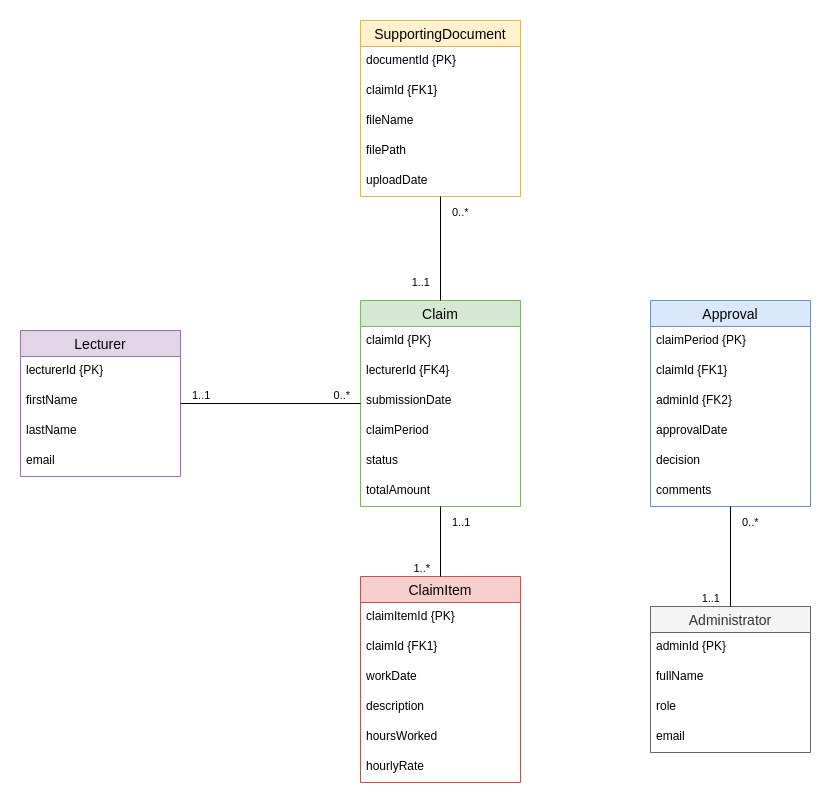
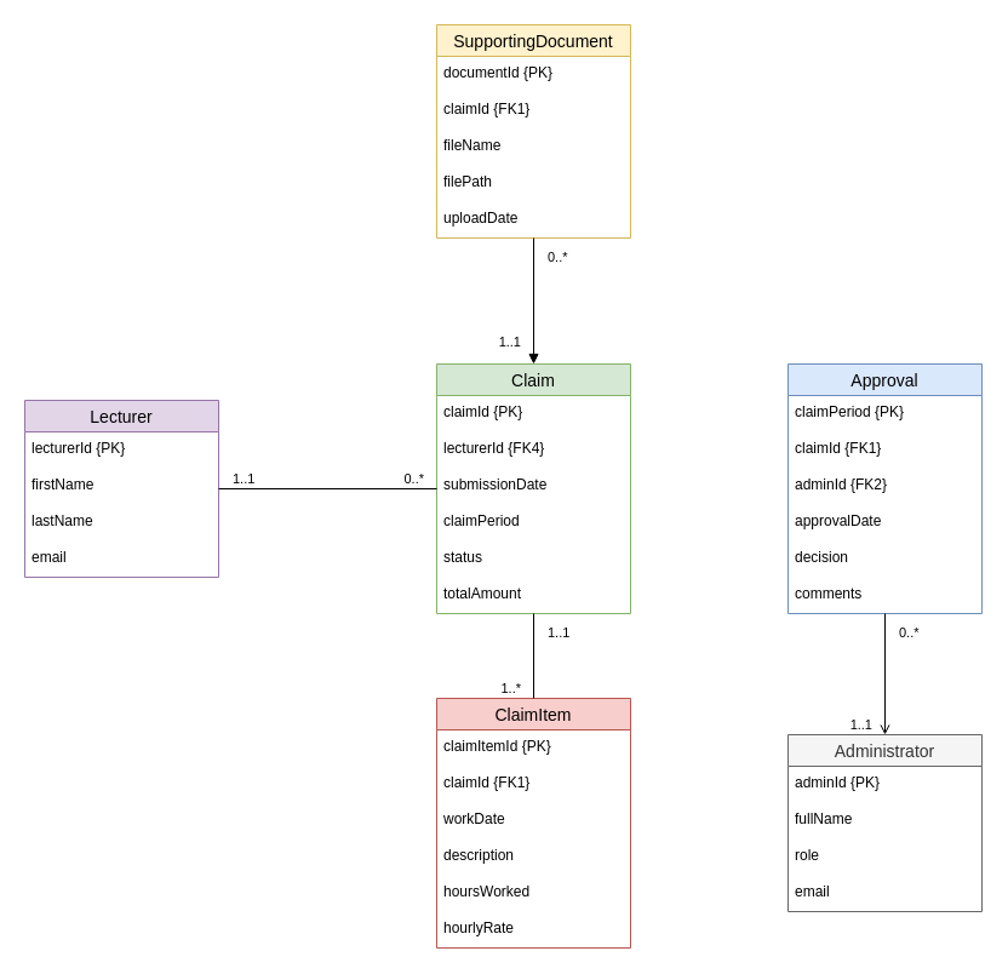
  <mxCell id="0" />
  <mxCell id="1" parent="0" />
  <mxCell id="2" value="Lecturer" style="swimlane;fontStyle=0;childLayout=stackLayout;horizontal=1;startSize=26;horizontalStack=0;resizeParent=1;resizeParentMax=0;resizeLast=0;collapsible=1;marginBottom=0;align=center;fontSize=14;fillColor=#e1d5e7;strokeColor=#9673a6;" vertex="1" parent="1"><mxGeometry x="20" y="330" width="160" height="146" as="geometry" /></mxCell>
  <mxCell id="3" value="lecturerId {PK}" style="text;strokeColor=none;fillColor=none;spacingLeft=4;spacingRight=4;overflow=hidden;rotatable=0;points=[[0,0.5],[1,0.5]];portConstraint=eastwest;fontSize=12;whiteSpace=wrap;html=1;" vertex="1" parent="2"><mxGeometry y="26" width="160" height="30" as="geometry" /></mxCell>
  <mxCell id="4" value="firstName&amp;nbsp;" style="text;strokeColor=none;fillColor=none;spacingLeft=4;spacingRight=4;overflow=hidden;rotatable=0;points=[[0,0.5],[1,0.5]];portConstraint=eastwest;fontSize=12;whiteSpace=wrap;html=1;" vertex="1" parent="2"><mxGeometry y="56" width="160" height="30" as="geometry" /></mxCell>
  <mxCell id="5" value="lastName" style="text;strokeColor=none;fillColor=none;spacingLeft=4;spacingRight=4;overflow=hidden;rotatable=0;points=[[0,0.5],[1,0.5]];portConstraint=eastwest;fontSize=12;whiteSpace=wrap;html=1;" vertex="1" parent="2"><mxGeometry y="86" width="160" height="30" as="geometry" /></mxCell>
  <mxCell id="6" value="email" style="text;strokeColor=none;fillColor=none;spacingLeft=4;spacingRight=4;overflow=hidden;rotatable=0;points=[[0,0.5],[1,0.5]];portConstraint=eastwest;fontSize=12;whiteSpace=wrap;html=1;" vertex="1" parent="2"><mxGeometry y="116" width="160" height="30" as="geometry" /></mxCell>
  <mxCell id="7" value="Claim" style="swimlane;fontStyle=0;childLayout=stackLayout;horizontal=1;startSize=26;horizontalStack=0;resizeParent=1;resizeParentMax=0;resizeLast=0;collapsible=1;marginBottom=0;align=center;fontSize=14;fillColor=#d5e8d4;strokeColor=#82b366;" vertex="1" parent="1"><mxGeometry x="360" y="300" width="160" height="206" as="geometry" /></mxCell>
  <mxCell id="8" value="claimId {PK}" style="text;strokeColor=none;fillColor=none;spacingLeft=4;spacingRight=4;overflow=hidden;rotatable=0;points=[[0,0.5],[1,0.5]];portConstraint=eastwest;fontSize=12;whiteSpace=wrap;html=1;" vertex="1" parent="7"><mxGeometry y="26" width="160" height="30" as="geometry" /></mxCell>
  <mxCell id="9" value="lecturerId {FK4}" style="text;strokeColor=none;fillColor=none;spacingLeft=4;spacingRight=4;overflow=hidden;rotatable=0;points=[[0,0.5],[1,0.5]];portConstraint=eastwest;fontSize=12;whiteSpace=wrap;html=1;" vertex="1" parent="7"><mxGeometry y="56" width="160" height="30" as="geometry" /></mxCell>
  <mxCell id="10" value="submissionDate" style="text;strokeColor=none;fillColor=none;spacingLeft=4;spacingRight=4;overflow=hidden;rotatable=0;points=[[0,0.5],[1,0.5]];portConstraint=eastwest;fontSize=12;whiteSpace=wrap;html=1;" vertex="1" parent="7"><mxGeometry y="86" width="160" height="30" as="geometry" /></mxCell>
  <mxCell id="11" value="claimPeriod" style="text;strokeColor=none;fillColor=none;spacingLeft=4;spacingRight=4;overflow=hidden;rotatable=0;points=[[0,0.5],[1,0.5]];portConstraint=eastwest;fontSize=12;whiteSpace=wrap;html=1;" vertex="1" parent="7"><mxGeometry y="116" width="160" height="30" as="geometry" /></mxCell>
  <mxCell id="12" value="status" style="text;strokeColor=none;fillColor=none;spacingLeft=4;spacingRight=4;overflow=hidden;rotatable=0;points=[[0,0.5],[1,0.5]];portConstraint=eastwest;fontSize=12;whiteSpace=wrap;html=1;" vertex="1" parent="7"><mxGeometry y="146" width="160" height="30" as="geometry" /></mxCell>
  <mxCell id="13" value="totalAmount" style="text;strokeColor=none;fillColor=none;spacingLeft=4;spacingRight=4;overflow=hidden;rotatable=0;points=[[0,0.5],[1,0.5]];portConstraint=eastwest;fontSize=12;whiteSpace=wrap;html=1;" vertex="1" parent="7"><mxGeometry y="176" width="160" height="30" as="geometry" /></mxCell>
  <mxCell id="14" value="SupportingDocument" style="swimlane;fontStyle=0;childLayout=stackLayout;horizontal=1;startSize=26;horizontalStack=0;resizeParent=1;resizeParentMax=0;resizeLast=0;collapsible=1;marginBottom=0;align=center;fontSize=14;fillColor=#fff2cc;strokeColor=#d6b656;" vertex="1" parent="1"><mxGeometry x="360" y="20" width="160" height="176" as="geometry" /></mxCell>
  <mxCell id="15" value="documentId {PK}" style="text;strokeColor=none;fillColor=none;spacingLeft=4;spacingRight=4;overflow=hidden;rotatable=0;points=[[0,0.5],[1,0.5]];portConstraint=eastwest;fontSize=12;whiteSpace=wrap;html=1;" vertex="1" parent="14"><mxGeometry y="26" width="160" height="30" as="geometry" /></mxCell>
  <mxCell id="16" value="claimId {FK1}" style="text;strokeColor=none;fillColor=none;spacingLeft=4;spacingRight=4;overflow=hidden;rotatable=0;points=[[0,0.5],[1,0.5]];portConstraint=eastwest;fontSize=12;whiteSpace=wrap;html=1;" vertex="1" parent="14"><mxGeometry y="56" width="160" height="30" as="geometry" /></mxCell>
  <mxCell id="17" value="fileName" style="text;strokeColor=none;fillColor=none;spacingLeft=4;spacingRight=4;overflow=hidden;rotatable=0;points=[[0,0.5],[1,0.5]];portConstraint=eastwest;fontSize=12;whiteSpace=wrap;html=1;" vertex="1" parent="14"><mxGeometry y="86" width="160" height="30" as="geometry" /></mxCell>
  <mxCell id="18" value="filePath" style="text;strokeColor=none;fillColor=none;spacingLeft=4;spacingRight=4;overflow=hidden;rotatable=0;points=[[0,0.5],[1,0.5]];portConstraint=eastwest;fontSize=12;whiteSpace=wrap;html=1;" vertex="1" parent="14"><mxGeometry y="116" width="160" height="30" as="geometry" /></mxCell>
  <mxCell id="19" value="uploadDate" style="text;strokeColor=none;fillColor=none;spacingLeft=4;spacingRight=4;overflow=hidden;rotatable=0;points=[[0,0.5],[1,0.5]];portConstraint=eastwest;fontSize=12;whiteSpace=wrap;html=1;" vertex="1" parent="14"><mxGeometry y="146" width="160" height="30" as="geometry" /></mxCell>
  <mxCell id="20" value="ClaimItem" style="swimlane;fontStyle=0;childLayout=stackLayout;horizontal=1;startSize=26;horizontalStack=0;resizeParent=1;resizeParentMax=0;resizeLast=0;collapsible=1;marginBottom=0;align=center;fontSize=14;fillColor=#f8cecc;strokeColor=#b85450;" vertex="1" parent="1"><mxGeometry x="360" y="576" width="160" height="206" as="geometry" /></mxCell>
  <mxCell id="21" value="claimItemId {PK}" style="text;strokeColor=none;fillColor=none;spacingLeft=4;spacingRight=4;overflow=hidden;rotatable=0;points=[[0,0.5],[1,0.5]];portConstraint=eastwest;fontSize=12;whiteSpace=wrap;html=1;" vertex="1" parent="20"><mxGeometry y="26" width="160" height="30" as="geometry" /></mxCell>
  <mxCell id="22" value="claimId {FK1}" style="text;strokeColor=none;fillColor=none;spacingLeft=4;spacingRight=4;overflow=hidden;rotatable=0;points=[[0,0.5],[1,0.5]];portConstraint=eastwest;fontSize=12;whiteSpace=wrap;html=1;" vertex="1" parent="20"><mxGeometry y="56" width="160" height="30" as="geometry" /></mxCell>
  <mxCell id="23" value="workDate" style="text;strokeColor=none;fillColor=none;spacingLeft=4;spacingRight=4;overflow=hidden;rotatable=0;points=[[0,0.5],[1,0.5]];portConstraint=eastwest;fontSize=12;whiteSpace=wrap;html=1;" vertex="1" parent="20"><mxGeometry y="86" width="160" height="30" as="geometry" /></mxCell>
  <mxCell id="24" value="description" style="text;strokeColor=none;fillColor=none;spacingLeft=4;spacingRight=4;overflow=hidden;rotatable=0;points=[[0,0.5],[1,0.5]];portConstraint=eastwest;fontSize=12;whiteSpace=wrap;html=1;" vertex="1" parent="20"><mxGeometry y="116" width="160" height="30" as="geometry" /></mxCell>
  <mxCell id="25" value="hoursWorked" style="text;strokeColor=none;fillColor=none;spacingLeft=4;spacingRight=4;overflow=hidden;rotatable=0;points=[[0,0.5],[1,0.5]];portConstraint=eastwest;fontSize=12;whiteSpace=wrap;html=1;" vertex="1" parent="20"><mxGeometry y="146" width="160" height="30" as="geometry" /></mxCell>
  <mxCell id="26" value="hourlyRate" style="text;strokeColor=none;fillColor=none;spacingLeft=4;spacingRight=4;overflow=hidden;rotatable=0;points=[[0,0.5],[1,0.5]];portConstraint=eastwest;fontSize=12;whiteSpace=wrap;html=1;" vertex="1" parent="20"><mxGeometry y="176" width="160" height="30" as="geometry" /></mxCell>
  <mxCell id="27" value="Approval" style="swimlane;fontStyle=0;childLayout=stackLayout;horizontal=1;startSize=26;horizontalStack=0;resizeParent=1;resizeParentMax=0;resizeLast=0;collapsible=1;marginBottom=0;align=center;fontSize=14;fillColor=#dae8fc;strokeColor=#6c8ebf;" vertex="1" parent="1"><mxGeometry x="650" y="300" width="160" height="206" as="geometry" /></mxCell>
  <mxCell id="28" value="claimPeriod {PK}" style="text;strokeColor=none;fillColor=none;spacingLeft=4;spacingRight=4;overflow=hidden;rotatable=0;points=[[0,0.5],[1,0.5]];portConstraint=eastwest;fontSize=12;whiteSpace=wrap;html=1;" vertex="1" parent="27"><mxGeometry y="26" width="160" height="30" as="geometry" /></mxCell>
  <mxCell id="29" value="claimId {FK1}" style="text;strokeColor=none;fillColor=none;spacingLeft=4;spacingRight=4;overflow=hidden;rotatable=0;points=[[0,0.5],[1,0.5]];portConstraint=eastwest;fontSize=12;whiteSpace=wrap;html=1;" vertex="1" parent="27"><mxGeometry y="56" width="160" height="30" as="geometry" /></mxCell>
  <mxCell id="30" value="adminId {FK2}" style="text;strokeColor=none;fillColor=none;spacingLeft=4;spacingRight=4;overflow=hidden;rotatable=0;points=[[0,0.5],[1,0.5]];portConstraint=eastwest;fontSize=12;whiteSpace=wrap;html=1;" vertex="1" parent="27"><mxGeometry y="86" width="160" height="30" as="geometry" /></mxCell>
  <mxCell id="31" value="approvalDate" style="text;strokeColor=none;fillColor=none;spacingLeft=4;spacingRight=4;overflow=hidden;rotatable=0;points=[[0,0.5],[1,0.5]];portConstraint=eastwest;fontSize=12;whiteSpace=wrap;html=1;" vertex="1" parent="27"><mxGeometry y="116" width="160" height="30" as="geometry" /></mxCell>
  <mxCell id="32" value="decision" style="text;strokeColor=none;fillColor=none;spacingLeft=4;spacingRight=4;overflow=hidden;rotatable=0;points=[[0,0.5],[1,0.5]];portConstraint=eastwest;fontSize=12;whiteSpace=wrap;html=1;" vertex="1" parent="27"><mxGeometry y="146" width="160" height="30" as="geometry" /></mxCell>
  <mxCell id="33" value="comments" style="text;strokeColor=none;fillColor=none;spacingLeft=4;spacingRight=4;overflow=hidden;rotatable=0;points=[[0,0.5],[1,0.5]];portConstraint=eastwest;fontSize=12;whiteSpace=wrap;html=1;" vertex="1" parent="27"><mxGeometry y="176" width="160" height="30" as="geometry" /></mxCell>
  <mxCell id="34" value="Administrator" style="swimlane;fontStyle=0;childLayout=stackLayout;horizontal=1;startSize=26;horizontalStack=0;resizeParent=1;resizeParentMax=0;resizeLast=0;collapsible=1;marginBottom=0;align=center;fontSize=14;fillColor=#f5f5f5;strokeColor=#666666;fontColor=#333333;" vertex="1" parent="1"><mxGeometry x="650" y="606" width="160" height="146" as="geometry" /></mxCell>
  <mxCell id="35" value="adminId {PK}" style="text;strokeColor=none;fillColor=none;spacingLeft=4;spacingRight=4;overflow=hidden;rotatable=0;points=[[0,0.5],[1,0.5]];portConstraint=eastwest;fontSize=12;whiteSpace=wrap;html=1;" vertex="1" parent="34"><mxGeometry y="26" width="160" height="30" as="geometry" /></mxCell>
  <mxCell id="36" value="fullName" style="text;strokeColor=none;fillColor=none;spacingLeft=4;spacingRight=4;overflow=hidden;rotatable=0;points=[[0,0.5],[1,0.5]];portConstraint=eastwest;fontSize=12;whiteSpace=wrap;html=1;" vertex="1" parent="34"><mxGeometry y="56" width="160" height="30" as="geometry" /></mxCell>
  <mxCell id="37" value="role" style="text;strokeColor=none;fillColor=none;spacingLeft=4;spacingRight=4;overflow=hidden;rotatable=0;points=[[0,0.5],[1,0.5]];portConstraint=eastwest;fontSize=12;whiteSpace=wrap;html=1;" vertex="1" parent="34"><mxGeometry y="86" width="160" height="30" as="geometry" /></mxCell>
  <mxCell id="38" value="email" style="text;strokeColor=none;fillColor=none;spacingLeft=4;spacingRight=4;overflow=hidden;rotatable=0;points=[[0,0.5],[1,0.5]];portConstraint=eastwest;fontSize=12;whiteSpace=wrap;html=1;" vertex="1" parent="34"><mxGeometry y="116" width="160" height="30" as="geometry" /></mxCell>
  <mxCell id="39" value="" style="endArrow=none;html=1;edgeStyle=orthogonalEdgeStyle;rounded=0;" edge="1" parent="1" source="2" target="7"><mxGeometry relative="1" as="geometry"><mxPoint x="190" y="400" as="sourcePoint" /><mxPoint x="350" y="400" as="targetPoint" /></mxGeometry></mxCell>
  <mxCell id="40" value="1..1" style="edgeLabel;resizable=0;html=1;align=left;verticalAlign=bottom;" connectable="0" vertex="1" parent="39"><mxGeometry x="-1" relative="1" as="geometry"><mxPoint x="10" as="offset" /></mxGeometry></mxCell>
  <mxCell id="41" value="0..*" style="edgeLabel;resizable=0;html=1;align=right;verticalAlign=bottom;" connectable="0" vertex="1" parent="39"><mxGeometry x="1" relative="1" as="geometry"><mxPoint x="-10" as="offset" /></mxGeometry></mxCell>
- <mxCell id="42" value="" style="endArrow=none;html=1;edgeStyle=orthogonalEdgeStyle;rounded=0;" edge="1" parent="1" source="14" target="7"><mxGeometry relative="1" as="geometry"><mxPoint x="440" y="260" as="sourcePoint" /><mxPoint x="620" y="260" as="targetPoint" /></mxGeometry></mxCell>
+ <mxCell id="42" value="" style="endArrow=block;html=1;edgeStyle=orthogonalEdgeStyle;rounded=0;" edge="1" parent="1" source="14" target="7"><mxGeometry relative="1" as="geometry"><mxPoint x="440" y="260" as="sourcePoint" /><mxPoint x="620" y="260" as="targetPoint" /></mxGeometry></mxCell>
  <mxCell id="43" value="0..*" style="edgeLabel;resizable=0;html=1;align=left;verticalAlign=bottom;" connectable="0" vertex="1" parent="42"><mxGeometry x="-1" relative="1" as="geometry"><mxPoint x="10" y="24" as="offset" /></mxGeometry></mxCell>
  <mxCell id="44" value="1..1" style="edgeLabel;resizable=0;html=1;align=right;verticalAlign=bottom;" connectable="0" vertex="1" parent="42"><mxGeometry x="1" relative="1" as="geometry"><mxPoint x="-10" y="-10" as="offset" /></mxGeometry></mxCell>
- <mxCell id="45" value="" style="endArrow=none;html=1;edgeStyle=orthogonalEdgeStyle;rounded=0;" edge="1" parent="1" source="27" target="34"><mxGeometry relative="1" as="geometry"><mxPoint x="480" y="620" as="sourcePoint" /><mxPoint x="660" y="620" as="targetPoint" /></mxGeometry></mxCell>
+ <mxCell id="45" value="" style="endArrow=open;html=1;edgeStyle=orthogonalEdgeStyle;rounded=0;" edge="1" parent="1" source="27" target="34"><mxGeometry relative="1" as="geometry"><mxPoint x="480" y="620" as="sourcePoint" /><mxPoint x="660" y="620" as="targetPoint" /></mxGeometry></mxCell>
  <mxCell id="46" value="0..*" style="edgeLabel;resizable=0;html=1;align=left;verticalAlign=bottom;" connectable="0" vertex="1" parent="45"><mxGeometry x="-1" relative="1" as="geometry"><mxPoint x="10" y="24" as="offset" /></mxGeometry></mxCell>
  <mxCell id="47" value="1..1" style="edgeLabel;resizable=0;html=1;align=right;verticalAlign=bottom;" connectable="0" vertex="1" parent="45"><mxGeometry x="1" relative="1" as="geometry"><mxPoint x="-10" as="offset" /></mxGeometry></mxCell>
  <mxCell id="48" value="" style="endArrow=none;html=1;edgeStyle=orthogonalEdgeStyle;rounded=0;" edge="1" parent="1" source="7" target="20"><mxGeometry relative="1" as="geometry"><mxPoint x="560" y="480" as="sourcePoint" /><mxPoint x="740" y="480" as="targetPoint" /></mxGeometry></mxCell>
  <mxCell id="49" value="1..1" style="edgeLabel;resizable=0;html=1;align=left;verticalAlign=bottom;" connectable="0" vertex="1" parent="48"><mxGeometry x="-1" relative="1" as="geometry"><mxPoint x="10" y="24" as="offset" /></mxGeometry></mxCell>
  <mxCell id="50" value="1..*" style="edgeLabel;resizable=0;html=1;align=right;verticalAlign=bottom;" connectable="0" vertex="1" parent="48"><mxGeometry x="1" relative="1" as="geometry"><mxPoint x="-10" as="offset" /></mxGeometry></mxCell>
